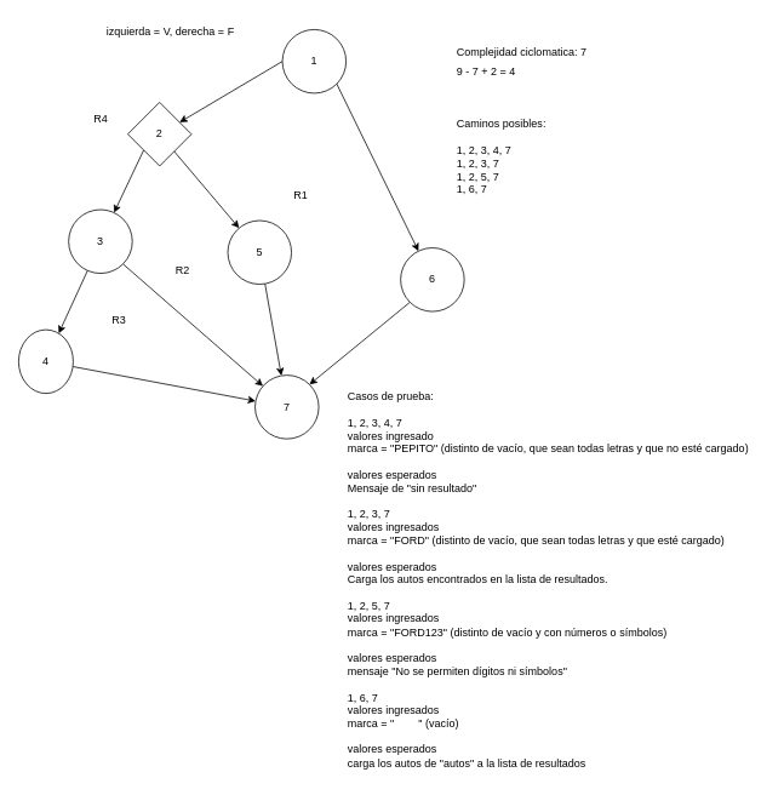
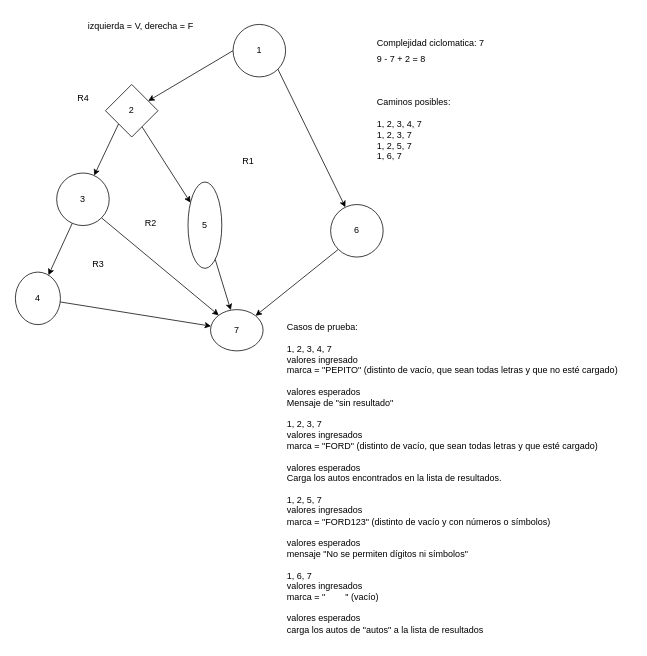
  <mxCell id="0" />
  <mxCell id="1" parent="0" />
  <mxCell id="2" style="rounded=0;orthogonalLoop=1;jettySize=auto;html=1;exitX=1;exitY=1;exitDx=0;exitDy=0;" edge="1" parent="1" source="4" target="16"><mxGeometry relative="1" as="geometry" /></mxCell>
  <mxCell id="3" style="rounded=0;orthogonalLoop=1;jettySize=auto;html=1;exitX=0;exitY=0.5;exitDx=0;exitDy=0;" edge="1" parent="1" source="4" target="7"><mxGeometry relative="1" as="geometry" /></mxCell>
  <mxCell id="4" value="1" style="ellipse;whiteSpace=wrap;html=1;aspect=fixed;" vertex="1" parent="1"><mxGeometry x="310" y="32" width="70" height="70" as="geometry" /></mxCell>
  <mxCell id="5" style="rounded=0;orthogonalLoop=1;jettySize=auto;html=1;" edge="1" parent="1" source="7" target="14"><mxGeometry relative="1" as="geometry" /></mxCell>
  <mxCell id="6" style="rounded=0;orthogonalLoop=1;jettySize=auto;html=1;exitX=0;exitY=1;exitDx=0;exitDy=0;" edge="1" parent="1" source="7" target="10"><mxGeometry relative="1" as="geometry" /></mxCell>
  <mxCell id="7" value="2" style="rhombus;whiteSpace=wrap;html=1;aspect=fixed;" vertex="1" parent="1"><mxGeometry x="140" y="112" width="70" height="70" as="geometry" /></mxCell>
  <mxCell id="8" style="rounded=0;orthogonalLoop=1;jettySize=auto;html=1;" edge="1" parent="1" source="10" target="12"><mxGeometry relative="1" as="geometry" /></mxCell>
  <mxCell id="9" style="rounded=0;orthogonalLoop=1;jettySize=auto;html=1;exitX=1;exitY=1;exitDx=0;exitDy=0;" edge="1" parent="1" source="10" target="17"><mxGeometry relative="1" as="geometry" /></mxCell>
  <mxCell id="10" value="3" style="ellipse;whiteSpace=wrap;html=1;aspect=fixed;" vertex="1" parent="1"><mxGeometry x="75" y="230" width="70" height="70" as="geometry" /></mxCell>
  <mxCell id="11" style="rounded=0;orthogonalLoop=1;jettySize=auto;html=1;" edge="1" parent="1" source="12" target="17"><mxGeometry relative="1" as="geometry" /></mxCell>
  <mxCell id="12" value="4" style="ellipse;whiteSpace=wrap;html=1;aspect=fixed;" vertex="1" parent="1"><mxGeometry x="20" y="362" width="60" height="70" as="geometry" /></mxCell>
  <mxCell id="13" style="rounded=0;orthogonalLoop=1;jettySize=auto;html=1;" edge="1" parent="1" source="14" target="17"><mxGeometry relative="1" as="geometry" /></mxCell>
- <mxCell id="14" value="5" style="ellipse;whiteSpace=wrap;html=1;aspect=fixed;" vertex="1" parent="1"><mxGeometry x="250" y="242" width="70" height="70" as="geometry" /></mxCell>
+ <mxCell id="14" value="5" style="ellipse;whiteSpace=wrap;html=1;aspect=fixed;" vertex="1" parent="1"><mxGeometry x="250" y="242" width="45" height="115" as="geometry" /></mxCell>
  <mxCell id="15" style="rounded=0;orthogonalLoop=1;jettySize=auto;html=1;exitX=0;exitY=1;exitDx=0;exitDy=0;entryX=1;entryY=0;entryDx=0;entryDy=0;" edge="1" parent="1" source="16" target="17"><mxGeometry relative="1" as="geometry" /></mxCell>
  <mxCell id="16" value="6" style="ellipse;whiteSpace=wrap;html=1;aspect=fixed;" vertex="1" parent="1"><mxGeometry x="440" y="272" width="70" height="70" as="geometry" /></mxCell>
- <mxCell id="17" value="7" style="ellipse;whiteSpace=wrap;html=1;aspect=fixed;" vertex="1" parent="1"><mxGeometry x="280" y="412" width="70" height="70" as="geometry" /></mxCell>
+ <mxCell id="17" value="7" style="ellipse;whiteSpace=wrap;html=1;aspect=fixed;" vertex="1" parent="1"><mxGeometry x="280" y="412" width="70" height="55" as="geometry" /></mxCell>
  <mxCell id="18" value="izquierda = V, derecha = F" style="text;html=1;align=left;verticalAlign=middle;resizable=0;points=[];autosize=1;strokeColor=none;fillColor=none;" vertex="1" parent="1"><mxGeometry x="115" y="20" width="160" height="30" as="geometry" /></mxCell>
  <mxCell id="19" value="R1" style="text;html=1;align=center;verticalAlign=middle;resizable=0;points=[];autosize=1;strokeColor=none;fillColor=none;" vertex="1" parent="1"><mxGeometry x="310" y="200" width="40" height="30" as="geometry" /></mxCell>
  <mxCell id="20" value="R2" style="text;html=1;align=center;verticalAlign=middle;resizable=0;points=[];autosize=1;strokeColor=none;fillColor=none;" vertex="1" parent="1"><mxGeometry x="180" y="282" width="40" height="30" as="geometry" /></mxCell>
  <mxCell id="21" value="R3" style="text;html=1;align=center;verticalAlign=middle;resizable=0;points=[];autosize=1;strokeColor=none;fillColor=none;" vertex="1" parent="1"><mxGeometry x="110" y="337" width="40" height="30" as="geometry" /></mxCell>
  <mxCell id="22" value="R4" style="text;html=1;align=center;verticalAlign=middle;resizable=0;points=[];autosize=1;strokeColor=none;fillColor=none;" vertex="1" parent="1"><mxGeometry x="90" y="115" width="40" height="30" as="geometry" /></mxCell>
  <mxCell id="23" value="Complejidad ciclomatica: 7" style="text;html=1;align=left;verticalAlign=middle;resizable=0;points=[];autosize=1;strokeColor=none;fillColor=none;" vertex="1" parent="1"><mxGeometry x="500" y="42" width="170" height="30" as="geometry" /></mxCell>
- <mxCell id="24" value="9 - 7 + 2 = 4" style="text;html=1;align=left;verticalAlign=middle;resizable=0;points=[];autosize=1;strokeColor=none;fillColor=none;" vertex="1" parent="1"><mxGeometry x="500" y="64" width="90" height="30" as="geometry" /></mxCell>
+ <mxCell id="24" value="9 - 7 + 2 = 8" style="text;html=1;align=left;verticalAlign=middle;resizable=0;points=[];autosize=1;strokeColor=none;fillColor=none;" vertex="1" parent="1"><mxGeometry x="500" y="64" width="90" height="30" as="geometry" /></mxCell>
  <mxCell id="25" value="Caminos posibles:&lt;div&gt;&lt;br&gt;&lt;/div&gt;&lt;div&gt;1, 2, 3, 4, 7&lt;/div&gt;&lt;div&gt;1, 2, 3, 7&lt;/div&gt;&lt;div&gt;1, 2, 5, 7&lt;/div&gt;&lt;div&gt;1, 6, 7&lt;/div&gt;" style="text;html=1;align=left;verticalAlign=middle;resizable=0;points=[];autosize=1;strokeColor=none;fillColor=none;" vertex="1" parent="1"><mxGeometry x="500" y="122" width="120" height="100" as="geometry" /></mxCell>
  <mxCell id="26" value="Casos de prueba:&lt;div&gt;&lt;br&gt;&lt;/div&gt;&lt;div&gt;&lt;div style=&quot;&quot;&gt;1, 2, 3, 4, 7&lt;/div&gt;&lt;div&gt;valores ingresado&lt;/div&gt;&lt;div&gt;marca = &quot;PEPITO&quot; (distinto de vacío, que sean todas letras y que no esté cargado&lt;span style=&quot;background-color: transparent; color: light-dark(rgb(0, 0, 0), rgb(255, 255, 255));&quot;&gt;)&lt;/span&gt;&lt;/div&gt;&lt;div&gt;&lt;br&gt;&lt;/div&gt;&lt;div&gt;valores esperados&lt;/div&gt;&lt;div&gt;Mensaje de &quot;sin resultado&quot;&lt;/div&gt;&lt;div&gt;&lt;br&gt;&lt;/div&gt;&lt;div&gt;1, 2, 3, 7&lt;/div&gt;&lt;div&gt;&lt;div&gt;valores ingresados&lt;/div&gt;&lt;div&gt;marca = &quot;FORD&quot; (distinto de vacío, que sean todas letras y que esté cargado&lt;span style=&quot;color: light-dark(rgb(0, 0, 0), rgb(255, 255, 255)); background-color: transparent;&quot;&gt;)&lt;/span&gt;&lt;/div&gt;&lt;div&gt;&lt;span style=&quot;color: light-dark(rgb(0, 0, 0), rgb(255, 255, 255)); background-color: transparent;&quot;&gt;&lt;br&gt;&lt;/span&gt;&lt;/div&gt;&lt;div&gt;valores esperados&lt;/div&gt;&lt;/div&gt;&lt;div&gt;Carga los autos encontrados en la lista de resultados.&lt;/div&gt;&lt;div&gt;&lt;br&gt;&lt;/div&gt;&lt;div&gt;1, 2, 5, 7&lt;/div&gt;&lt;div&gt;&lt;div&gt;valores ingresados&lt;/div&gt;&lt;div&gt;marca = &quot;FORD123&lt;span style=&quot;background-color: transparent; color: light-dark(rgb(0, 0, 0), rgb(255, 255, 255));&quot;&gt;&quot; (distinto de vacío y con números o símbolos&lt;/span&gt;&lt;span style=&quot;background-color: transparent; color: light-dark(rgb(0, 0, 0), rgb(255, 255, 255));&quot;&gt;)&lt;/span&gt;&lt;/div&gt;&lt;div&gt;&lt;span style=&quot;color: light-dark(rgb(0, 0, 0), rgb(255, 255, 255)); background-color: transparent;&quot;&gt;&lt;br&gt;&lt;/span&gt;&lt;/div&gt;&lt;div&gt;valores esperados&lt;/div&gt;&lt;/div&gt;&lt;div&gt;mensaje &quot;No se permiten dígitos ni símbolos&quot;&lt;/div&gt;&lt;div&gt;&lt;br&gt;&lt;/div&gt;&lt;div&gt;1, 6, 7&lt;/div&gt;&lt;/div&gt;&lt;div&gt;&lt;div&gt;valores ingresados&lt;/div&gt;&lt;div&gt;&lt;div&gt;marca = &quot;&amp;nbsp; &amp;nbsp; &amp;nbsp; &amp;nbsp; &quot; (vacío&lt;span style=&quot;color: light-dark(rgb(0, 0, 0), rgb(255, 255, 255)); background-color: transparent;&quot;&gt;)&lt;/span&gt;&lt;/div&gt;&lt;/div&gt;&lt;div&gt;&lt;span style=&quot;color: light-dark(rgb(0, 0, 0), rgb(255, 255, 255)); background-color: transparent;&quot;&gt;&lt;br&gt;&lt;/span&gt;&lt;/div&gt;&lt;div&gt;valores esperados&lt;/div&gt;&lt;/div&gt;&lt;div&gt;carga los autos de &quot;autos&quot; a la lista de resultados&lt;/div&gt;" style="text;html=1;align=left;verticalAlign=middle;resizable=0;points=[];autosize=1;strokeColor=none;fillColor=none;" vertex="1" parent="1"><mxGeometry x="380" y="422" width="460" height="430" as="geometry" /></mxCell>
